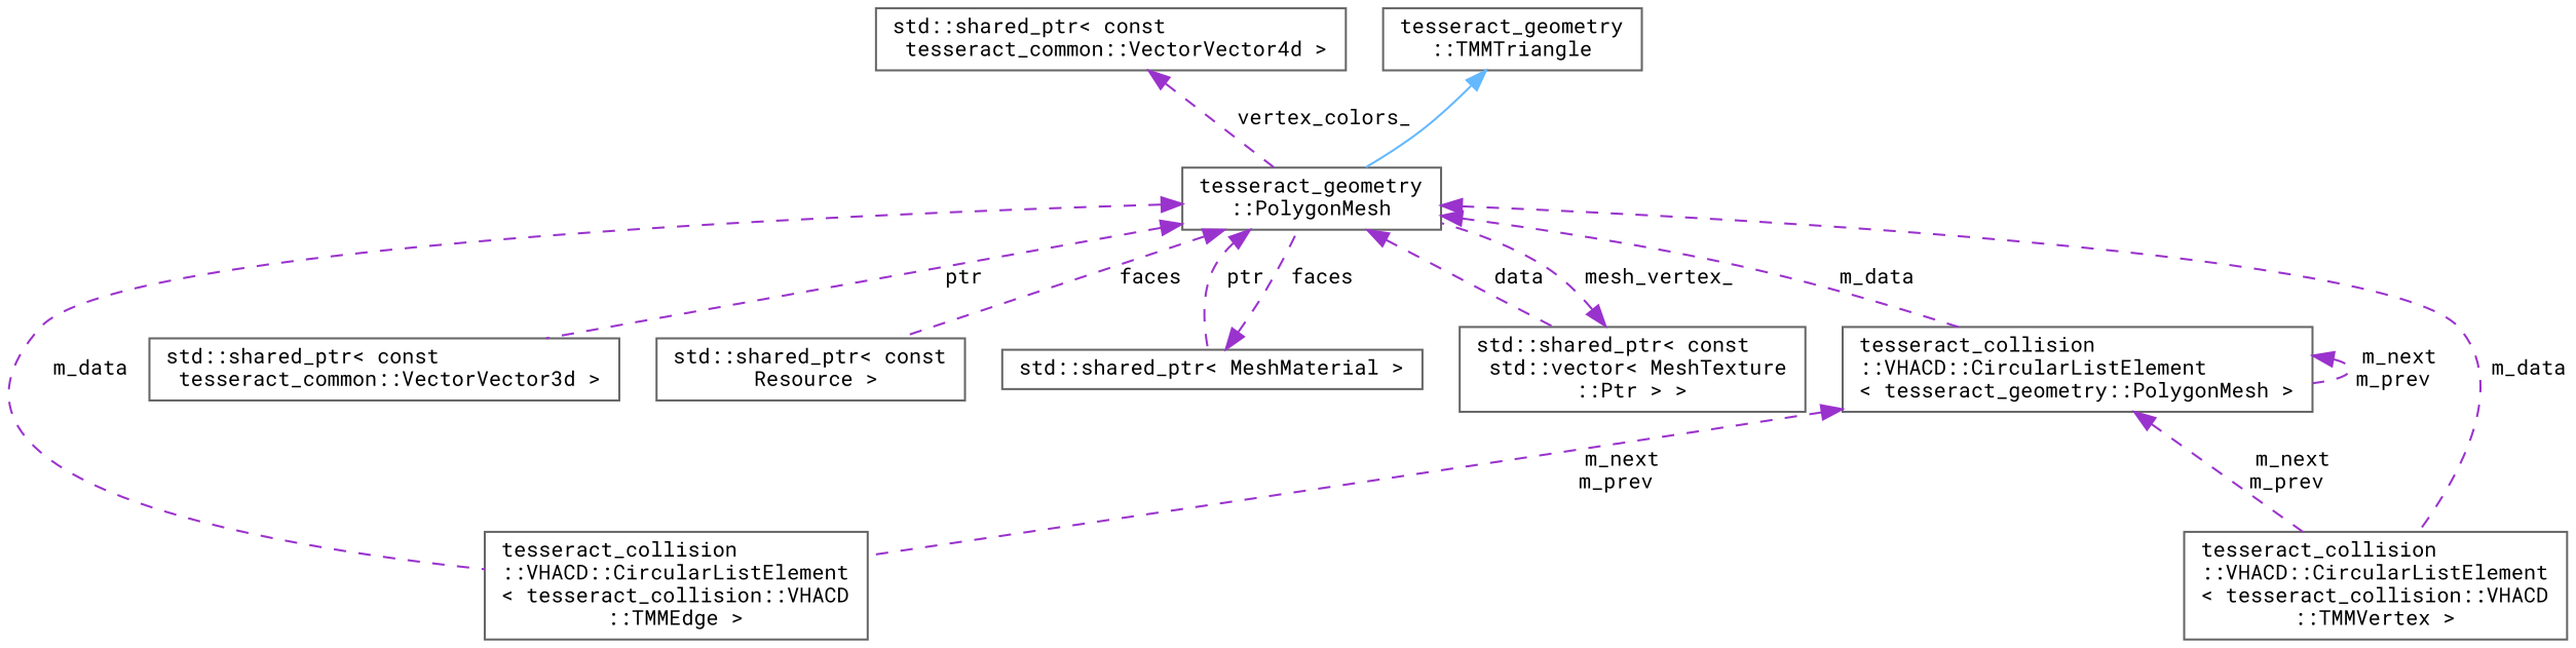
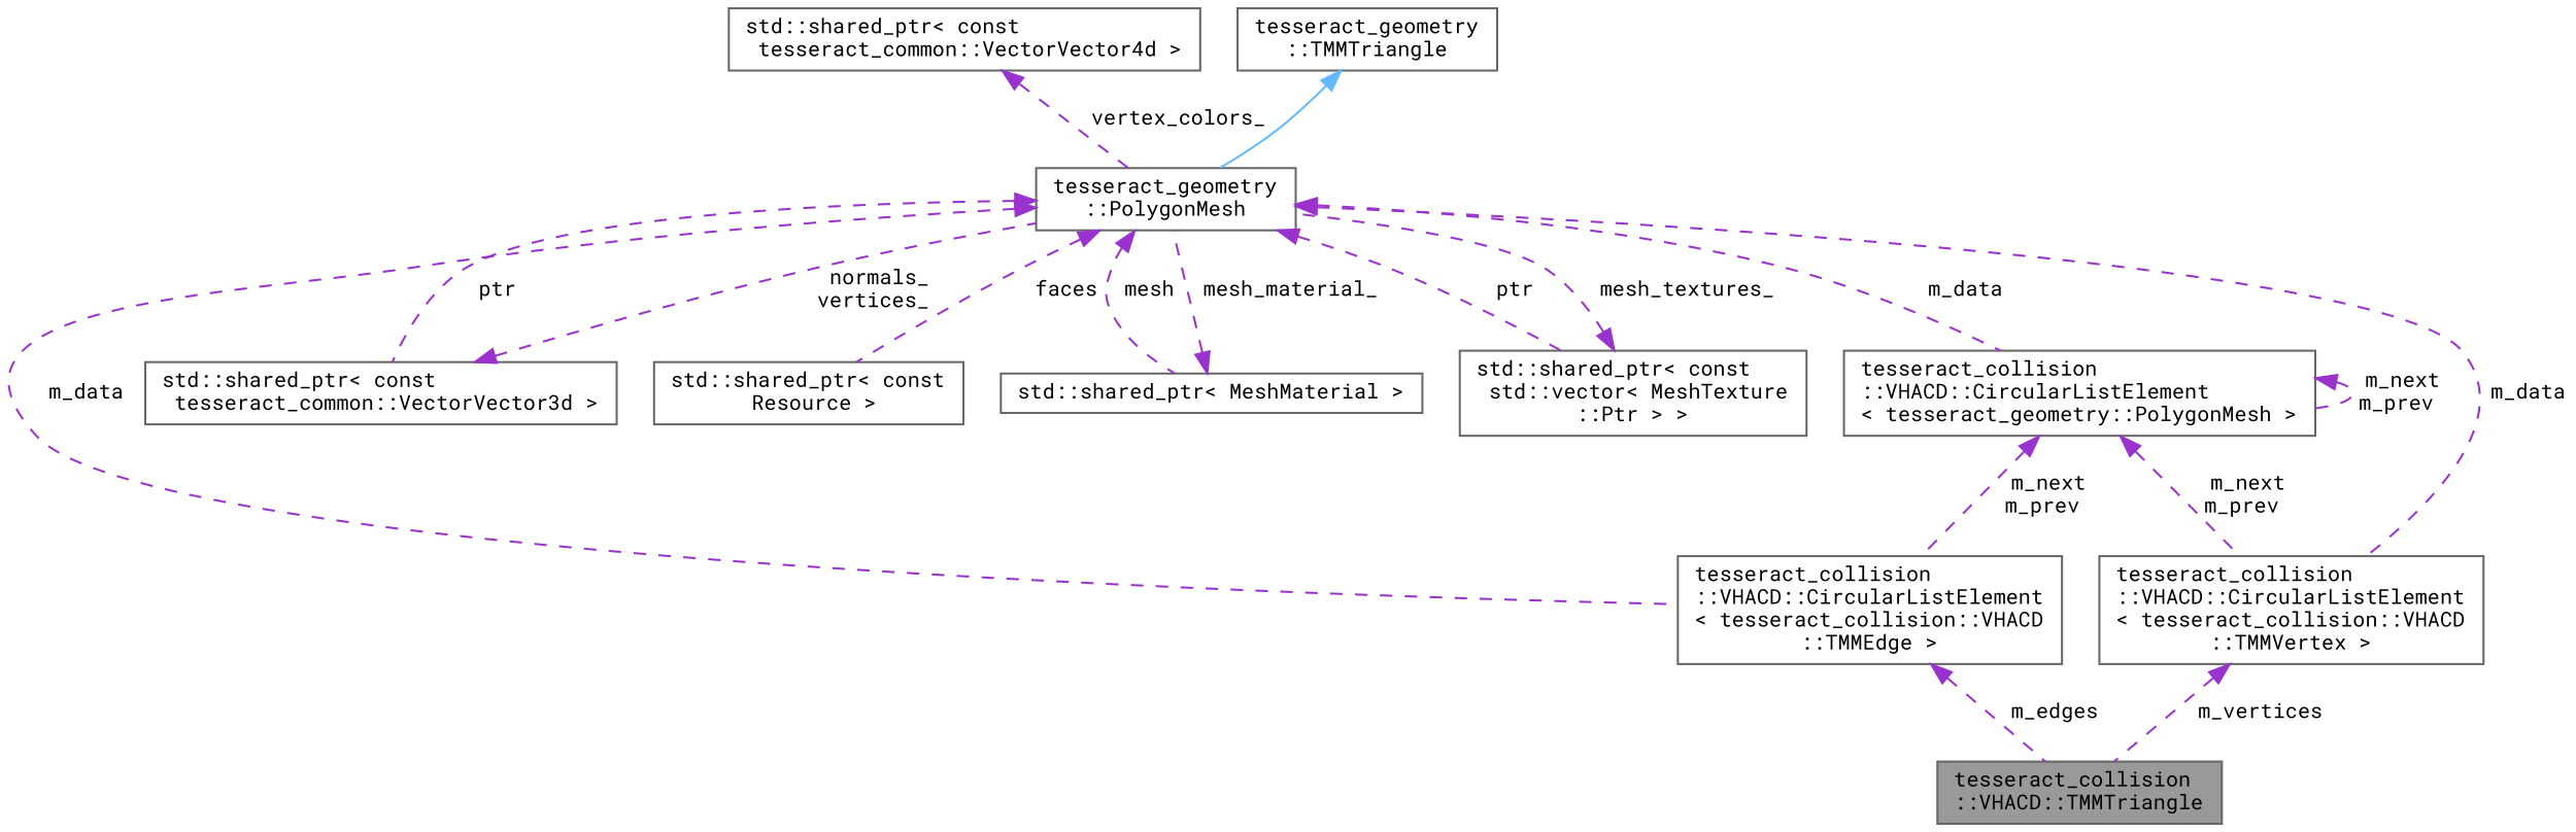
  digraph {
    fontname="Roboto Mono"
    rankdir=TB
    node [color=gray40 fillcolor=white fontname="Roboto Mono" fontsize=10 shape=box style=filled]
    edge [color=darkorchid3 dir=back fontname="Roboto Mono" fontsize=10 labelfontname=Helvetica labelfontsize=10 style=dashed]
+   n1 [fillcolor=grey60 fontcolor=black height=0.2 label="tesseract_collision\l::VHACD::TMMTriangle" width=0.4]
    n2 [height=0.2 label="tesseract_collision\l::VHACD::CircularListElement\l\< tesseract_collision::VHACD\l::TMMEdge \>" width=0.4]
    n3 [height=0.2 label="tesseract_geometry\l::PolygonMesh" width=0.4]
    n4 [height=0.2 label="std::shared_ptr\< const\l tesseract_common::VectorVector3d \>" width=0.4]
    n5 [height=0.2 label="std::shared_ptr\< const\l Resource \>" width=0.4]
    n6 [height=0.2 label="std::shared_ptr\< MeshMaterial \>" width=0.4]
    n7 [height=0.2 label="std::shared_ptr\< const\l std::vector\< MeshTexture\l::Ptr \> \>" width=0.4]
    n8 [height=0.2 label="tesseract_collision\l::VHACD::CircularListElement\l\< tesseract_geometry::PolygonMesh \>" width=0.4]
    n9 [height=0.2 label="tesseract_collision\l::VHACD::CircularListElement\l\< tesseract_collision::VHACD\l::TMMVertex \>" width=0.4]
    n10 [height=0.2 label="std::shared_ptr\< const\l tesseract_common::VectorVector4d \>" width=0.4]
    n11 [height=0.2 label="tesseract_geometry\l::TMMTriangle" width=0.4]
+   n2 -> n1 [label=" m_edges"]
    n3 -> n2 [label=" m_data"]
    n3 -> n4 [label=" ptr"]
    n3 -> n5 [label=" faces"]
-   n3 -> n6 [label=" ptr"]
-   n3 -> n7 [label=" data"]
+   n3 -> n6 [label=" mesh"]
+   n3 -> n7 [label=" ptr"]
    n3 -> n8 [label=" m_data"]
    n3 -> n9 [label=" m_data"]
-   n6 -> n3 [label=" faces"]
-   n7 -> n3 [label=" mesh_vertex_"]
+   n4 -> n3 [label=" normals_\nvertices_"]
+   n6 -> n3 [label=" mesh_material_"]
+   n7 -> n3 [label=" mesh_textures_"]
    n8 -> n2 [label=" m_next\nm_prev"]
    n8 -> n8 [label=" m_next\nm_prev"]
    n8 -> n9 [label=" m_next\nm_prev"]
+   n9 -> n1 [label=" m_vertices"]
    n10 -> n3 [label=" vertex_colors_"]
    n11 -> n3 [color=steelblue1 style=solid]
  }
